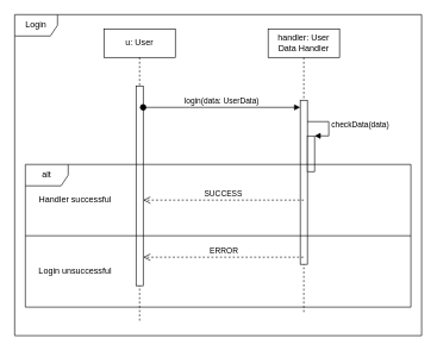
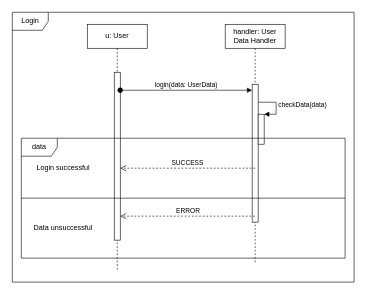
  <mxCell id="0" />
  <mxCell id="1" parent="0" />
  <mxCell id="2" value="Login" style="shape=umlFrame;whiteSpace=wrap;html=1;" vertex="1" parent="1"><mxGeometry x="20" y="20" width="570" height="450" as="geometry" /></mxCell>
  <mxCell id="3" value="u: User" style="shape=umlLifeline;perimeter=lifelinePerimeter;whiteSpace=wrap;html=1;container=1;collapsible=0;recursiveResize=0;outlineConnect=0;" vertex="1" parent="1"><mxGeometry x="145" y="40" width="100" height="410" as="geometry" /></mxCell>
  <mxCell id="4" value="" style="html=1;points=[];perimeter=orthogonalPerimeter;" vertex="1" parent="3"><mxGeometry x="45" y="80" width="10" height="280" as="geometry" /></mxCell>
  <mxCell id="5" value="handler: User Data Handler" style="shape=umlLifeline;perimeter=lifelinePerimeter;whiteSpace=wrap;html=1;container=1;collapsible=0;recursiveResize=0;outlineConnect=0;" vertex="1" parent="1"><mxGeometry x="375" y="40" width="100" height="400" as="geometry" /></mxCell>
  <mxCell id="6" value="" style="html=1;points=[];perimeter=orthogonalPerimeter;" vertex="1" parent="5"><mxGeometry x="45" y="100" width="10" height="230" as="geometry" /></mxCell>
  <mxCell id="7" value="" style="html=1;points=[];perimeter=orthogonalPerimeter;" vertex="1" parent="5"><mxGeometry x="55" y="150" width="10" height="50" as="geometry" /></mxCell>
  <mxCell id="8" value="checkData(data)" style="edgeStyle=orthogonalEdgeStyle;html=1;align=left;spacingLeft=2;endArrow=block;rounded=0;entryX=1;entryY=0;" edge="1" target="7" parent="5" source="6"><mxGeometry relative="1" as="geometry"><mxPoint x="60" y="130" as="sourcePoint" /><Array as="points"><mxPoint x="85" y="130" /><mxPoint x="85" y="150" /></Array></mxGeometry></mxCell>
  <mxCell id="9" value="login(data: UserData)" style="html=1;verticalAlign=bottom;startArrow=oval;endArrow=block;startSize=8;" edge="1" target="6" parent="1" source="4"><mxGeometry relative="1" as="geometry"><mxPoint x="360" y="140" as="sourcePoint" /><Array as="points"><mxPoint x="275" y="150" /></Array></mxGeometry></mxCell>
  <mxCell id="10" value="" style="group" vertex="1" connectable="0" parent="1"><mxGeometry x="35" y="230" width="540" height="200" as="geometry" /></mxCell>
- <mxCell id="11" value="alt" style="shape=umlFrame;whiteSpace=wrap;html=1;" vertex="1" parent="10"><mxGeometry width="540" height="200" as="geometry" /></mxCell>
+ <mxCell id="11" value="data" style="shape=umlFrame;whiteSpace=wrap;html=1;" vertex="1" parent="10"><mxGeometry width="540" height="200" as="geometry" /></mxCell>
  <mxCell id="12" value="" style="line;strokeWidth=1;fillColor=none;align=left;verticalAlign=middle;spacingTop=-1;spacingLeft=3;spacingRight=3;rotatable=0;labelPosition=right;points=[];portConstraint=eastwest;" vertex="1" parent="10"><mxGeometry y="96" width="540" height="8" as="geometry" /></mxCell>
  <mxCell id="13" value="SUCCESS" style="html=1;verticalAlign=bottom;endArrow=open;dashed=1;endSize=8;" edge="1" parent="10" target="4"><mxGeometry relative="1" as="geometry"><mxPoint x="390" y="50" as="sourcePoint" /><mxPoint x="300" y="50" as="targetPoint" /><Array as="points"><mxPoint x="310" y="50" /></Array></mxGeometry></mxCell>
- <mxCell id="14" value="Handler successful" style="text;html=1;strokeColor=none;fillColor=none;align=center;verticalAlign=middle;whiteSpace=wrap;rounded=0;" vertex="1" parent="10"><mxGeometry y="40" width="140" height="20" as="geometry" /></mxCell>
- <mxCell id="15" value="Login unsuccessful" style="text;html=1;strokeColor=none;fillColor=none;align=center;verticalAlign=middle;whiteSpace=wrap;rounded=0;" vertex="1" parent="10"><mxGeometry y="140" width="140" height="20" as="geometry" /></mxCell>
+ <mxCell id="14" value="Login successful" style="text;html=1;strokeColor=none;fillColor=none;align=center;verticalAlign=middle;whiteSpace=wrap;rounded=0;" vertex="1" parent="10"><mxGeometry y="40" width="140" height="20" as="geometry" /></mxCell>
+ <mxCell id="15" value="Data unsuccessful" style="text;html=1;strokeColor=none;fillColor=none;align=center;verticalAlign=middle;whiteSpace=wrap;rounded=0;" vertex="1" parent="10"><mxGeometry y="140" width="140" height="20" as="geometry" /></mxCell>
  <mxCell id="16" value="ERROR" style="html=1;verticalAlign=bottom;endArrow=open;dashed=1;endSize=8;" edge="1" parent="1" source="5" target="4"><mxGeometry relative="1" as="geometry"><mxPoint x="475" y="290" as="sourcePoint" /><mxPoint x="395" y="290" as="targetPoint" /><Array as="points"><mxPoint x="315" y="360" /></Array></mxGeometry></mxCell>
